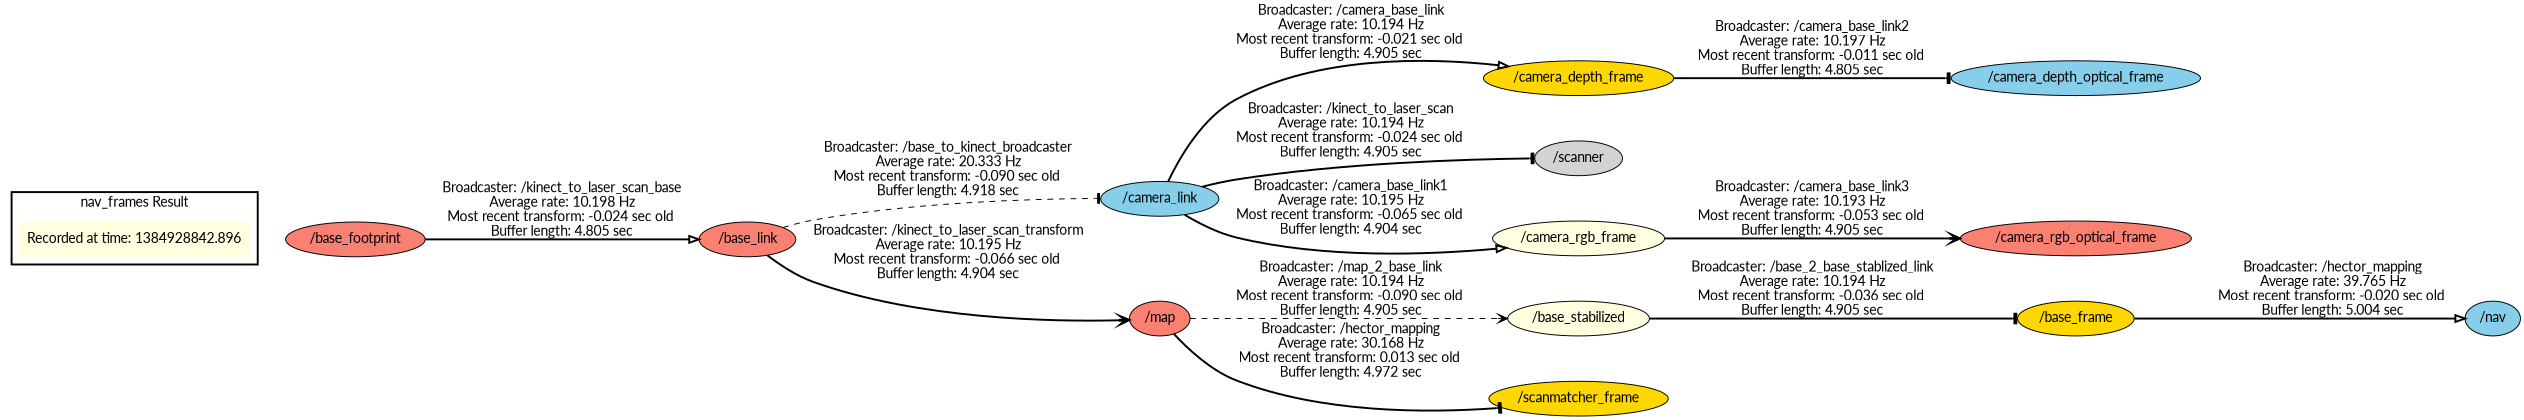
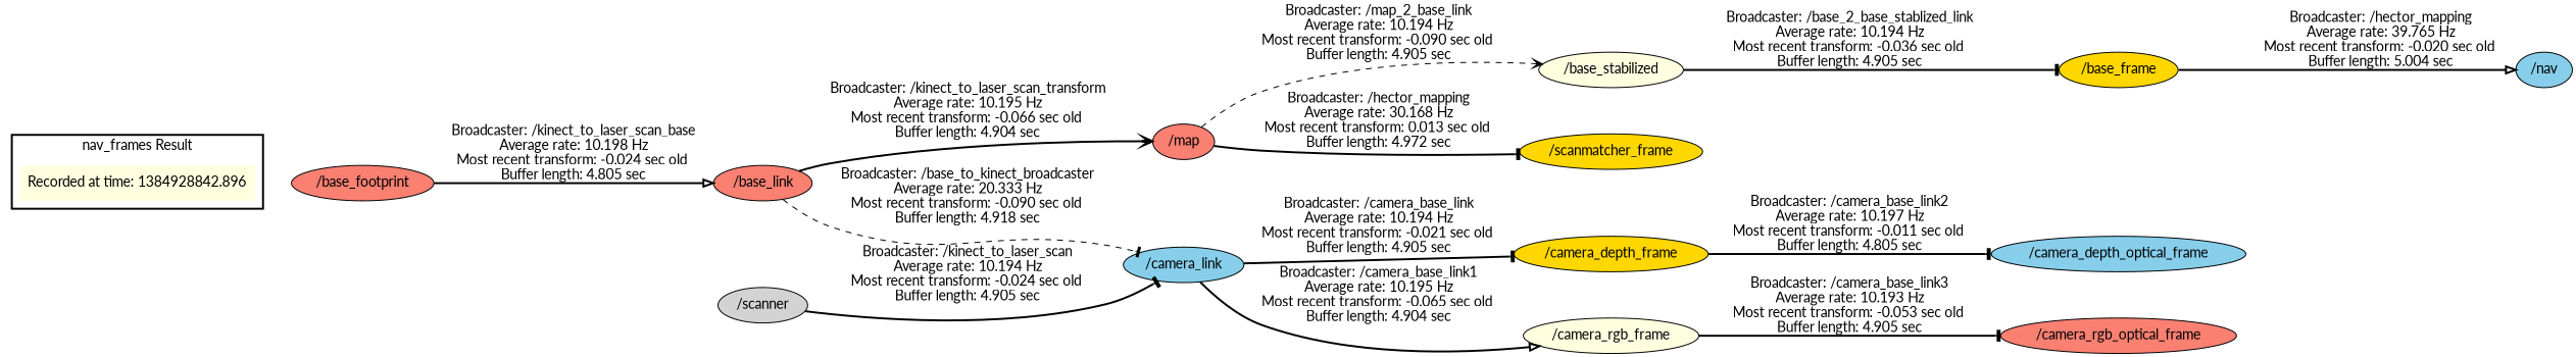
  digraph {
    fontname=Lato
    rankdir=LR
    node [fillcolor=salmon fontname=Lato style=filled]
    edge [fontname=Lato style=bold arrowhead=tee]
    "Recorded at time: 1384928842.896" [fillcolor=lightyellow shape=plaintext]
    "/base_footprint"
    "/camera_link" [fillcolor=skyblue]
    "/camera_depth_frame" [fillcolor=gold]
    "/scanner" [fillcolor=lightgrey]
    "/camera_rgb_frame" [fillcolor=lightyellow]
    "/camera_depth_optical_frame" [fillcolor=skyblue]
    "/camera_rgb_optical_frame"
    "/base_link"
    "/map"
    "/base_stabilized" [fillcolor=lightyellow]
    "/scanmatcher_frame" [fillcolor=gold]
    "/base_frame" [fillcolor=gold]
    "/nav" [fillcolor=skyblue]
    subgraph cluster_1 {
      color=black
      label="nav_frames Result"
      style=bold
      "Recorded at time: 1384928842.896"
    }
    "Recorded at time: 1384928842.896" -> "/base_footprint" [style=invis arrowhead=""]
    "/base_footprint" -> "/base_link" [arrowhead=onormal label="Broadcaster: /kinect_to_laser_scan_base\nAverage rate: 10.198 Hz\nMost recent transform: -0.024 sec old \nBuffer length: 4.805 sec\n"]
-   "/camera_link" -> "/camera_depth_frame" [arrowhead=onormal label="Broadcaster: /camera_base_link\nAverage rate: 10.194 Hz\nMost recent transform: -0.021 sec old \nBuffer length: 4.905 sec\n"]
-   "/camera_link" -> "/scanner" [label="Broadcaster: /kinect_to_laser_scan\nAverage rate: 10.194 Hz\nMost recent transform: -0.024 sec old \nBuffer length: 4.905 sec\n"]
+   "/camera_link" -> "/camera_depth_frame" [label="Broadcaster: /camera_base_link\nAverage rate: 10.194 Hz\nMost recent transform: -0.021 sec old \nBuffer length: 4.905 sec\n"]
+   "/scanner" -> "/camera_link" [label="Broadcaster: /kinect_to_laser_scan\nAverage rate: 10.194 Hz\nMost recent transform: -0.024 sec old \nBuffer length: 4.905 sec\n"]
    "/camera_link" -> "/camera_rgb_frame" [arrowhead=onormal label="Broadcaster: /camera_base_link1\nAverage rate: 10.195 Hz\nMost recent transform: -0.065 sec old \nBuffer length: 4.904 sec\n"]
    "/camera_depth_frame" -> "/camera_depth_optical_frame" [label="Broadcaster: /camera_base_link2\nAverage rate: 10.197 Hz\nMost recent transform: -0.011 sec old \nBuffer length: 4.805 sec\n"]
-   "/camera_rgb_frame" -> "/camera_rgb_optical_frame" [arrowhead=vee label="Broadcaster: /camera_base_link3\nAverage rate: 10.193 Hz\nMost recent transform: -0.053 sec old \nBuffer length: 4.905 sec\n"]
+   "/camera_rgb_frame" -> "/camera_rgb_optical_frame" [label="Broadcaster: /camera_base_link3\nAverage rate: 10.193 Hz\nMost recent transform: -0.053 sec old \nBuffer length: 4.905 sec\n"]
    "/base_link" -> "/camera_link" [label="Broadcaster: /base_to_kinect_broadcaster\nAverage rate: 20.333 Hz\nMost recent transform: -0.090 sec old \nBuffer length: 4.918 sec\n" style=dashed]
    "/base_link" -> "/map" [arrowhead=vee label="Broadcaster: /kinect_to_laser_scan_transform\nAverage rate: 10.195 Hz\nMost recent transform: -0.066 sec old \nBuffer length: 4.904 sec\n"]
    "/map" -> "/base_stabilized" [arrowhead=vee label="Broadcaster: /map_2_base_link\nAverage rate: 10.194 Hz\nMost recent transform: -0.090 sec old \nBuffer length: 4.905 sec\n" style=dashed]
    "/map" -> "/scanmatcher_frame" [label="Broadcaster: /hector_mapping\nAverage rate: 30.168 Hz\nMost recent transform: 0.013 sec old \nBuffer length: 4.972 sec\n"]
    "/base_stabilized" -> "/base_frame" [label="Broadcaster: /base_2_base_stablized_link\nAverage rate: 10.194 Hz\nMost recent transform: -0.036 sec old \nBuffer length: 4.905 sec\n"]
    "/base_frame" -> "/nav" [arrowhead=onormal label="Broadcaster: /hector_mapping\nAverage rate: 39.765 Hz\nMost recent transform: -0.020 sec old \nBuffer length: 5.004 sec\n"]
  }
